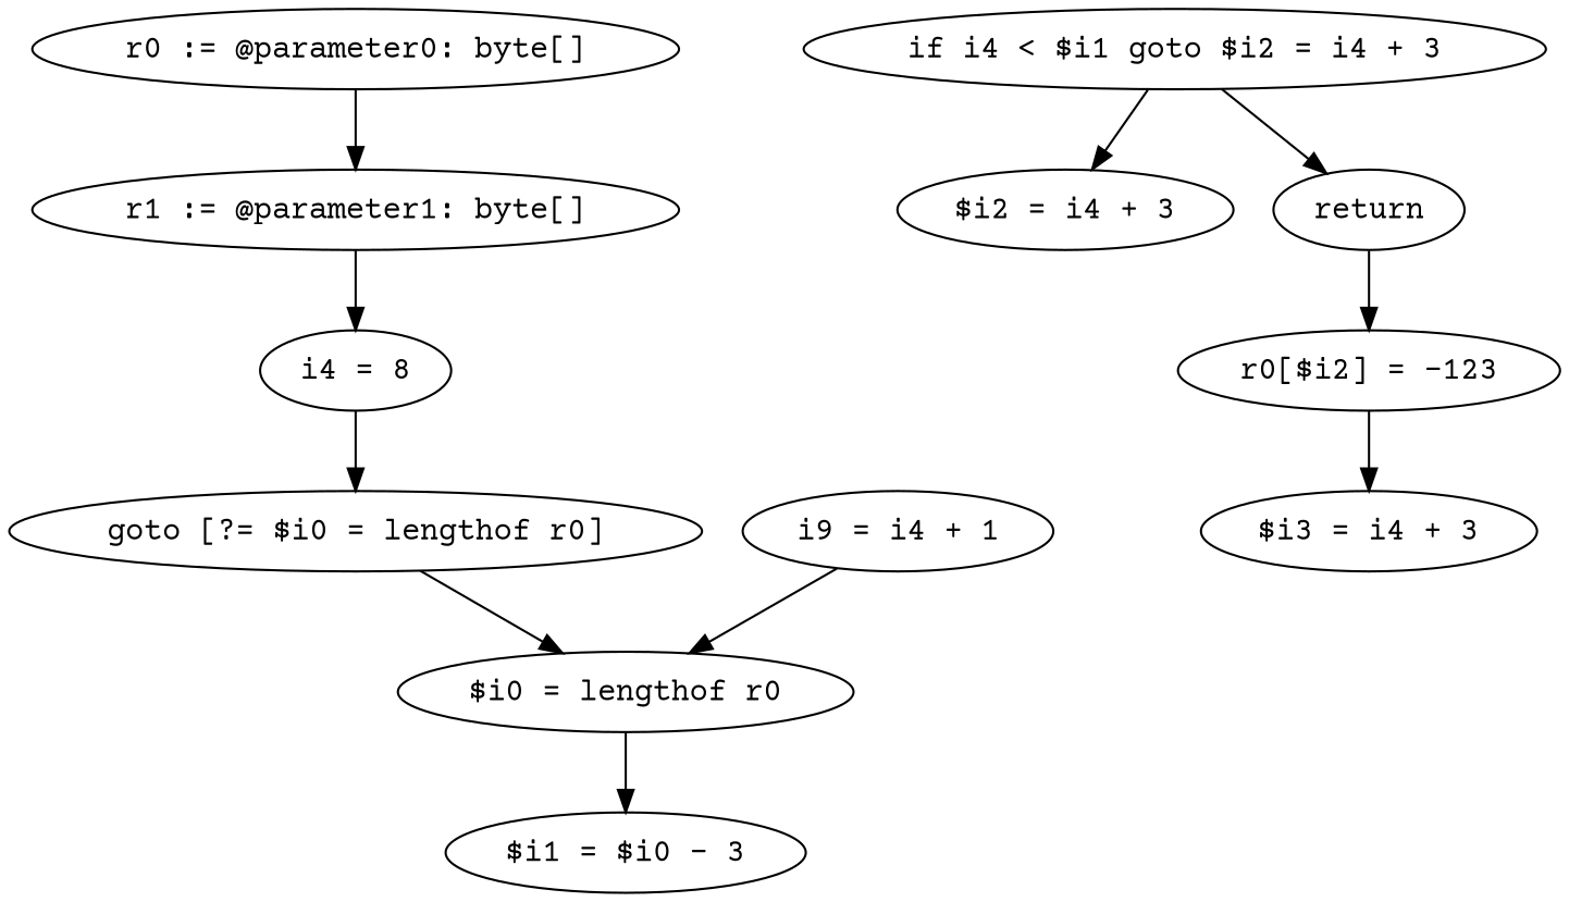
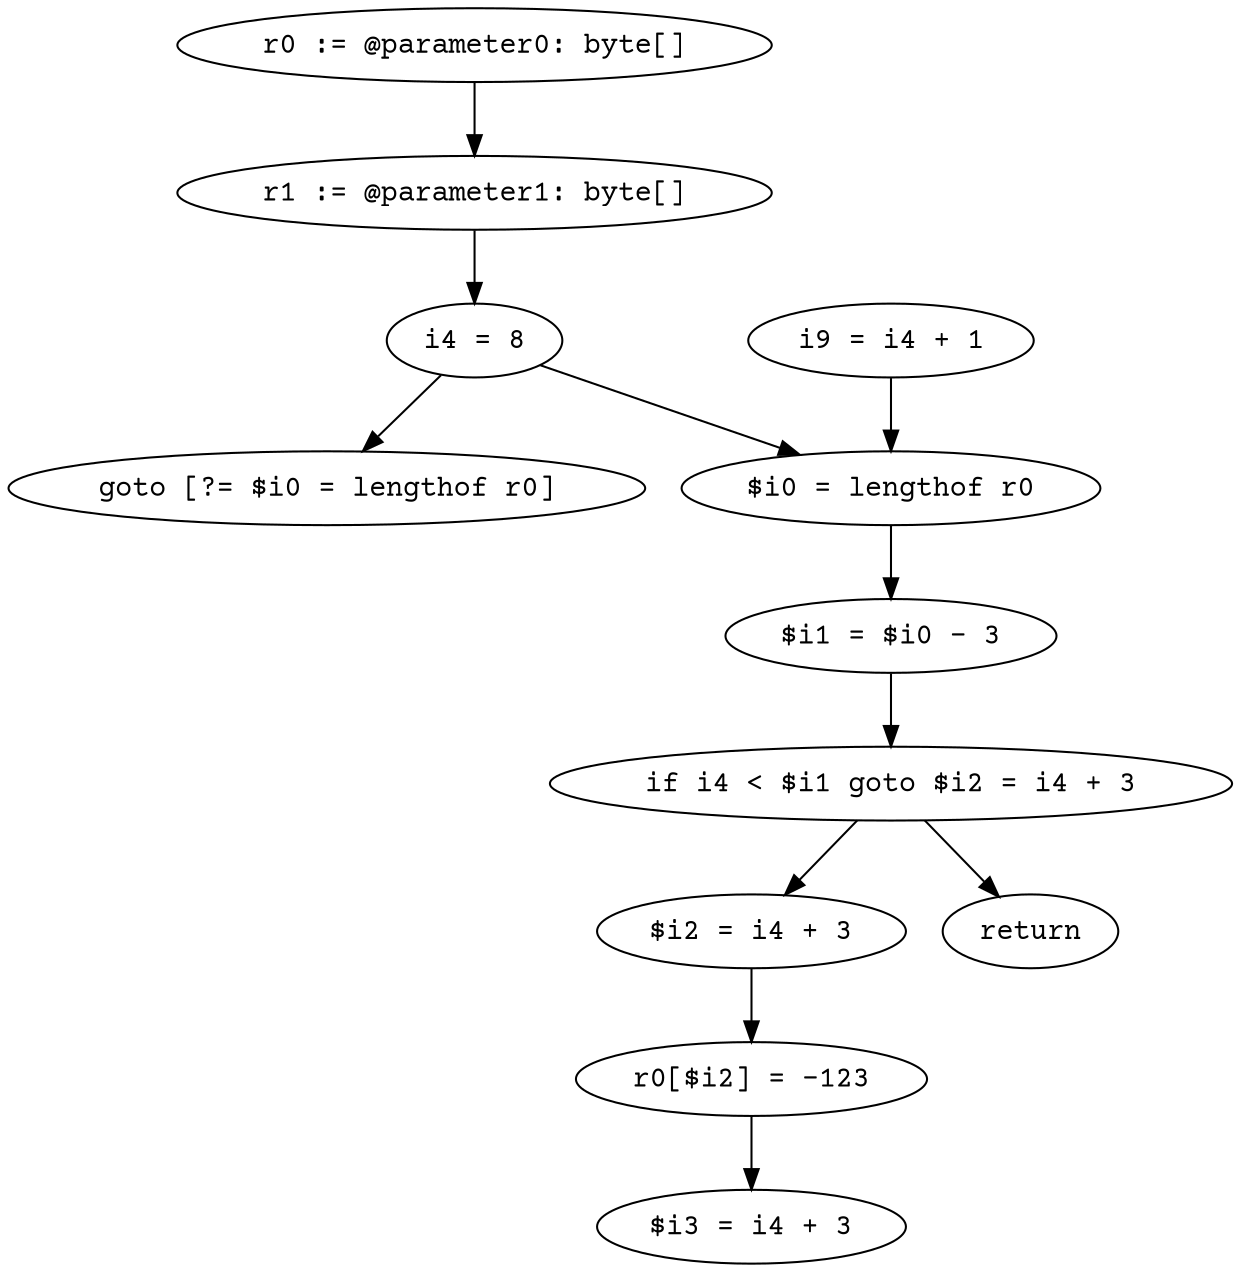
  digraph {
    fontname="Courier Prime"
    node [fontname="Courier Prime"]
    edge [fontname="Courier Prime"]
    "r0 := @parameter0: byte[]"
    "r1 := @parameter1: byte[]"
    n3 [label="i4 = 8"]
    "goto [?= $i0 = lengthof r0]"
    "$i0 = lengthof r0"
    "$i1 = $i0 - 3"
    "$i2 = i4 + 3"
    "r0[$i2] = -123"
    "$i3 = i4 + 3"
    n10 [label="i9 = i4 + 1"]
    "if i4 < $i1 goto $i2 = i4 + 3"
    return
    "r0 := @parameter0: byte[]" -> "r1 := @parameter1: byte[]"
    "r1 := @parameter1: byte[]" -> n3
    n3 -> "goto [?= $i0 = lengthof r0]"
-   "goto [?= $i0 = lengthof r0]" -> "$i0 = lengthof r0"
+   n3 -> "$i0 = lengthof r0"
    "$i0 = lengthof r0" -> "$i1 = $i0 - 3"
-   return -> "r0[$i2] = -123"
+   "$i1 = $i0 - 3" -> "if i4 < $i1 goto $i2 = i4 + 3"
+   "$i2 = i4 + 3" -> "r0[$i2] = -123"
    "r0[$i2] = -123" -> "$i3 = i4 + 3"
    n10 -> "$i0 = lengthof r0"
    "if i4 < $i1 goto $i2 = i4 + 3" -> "$i2 = i4 + 3"
    "if i4 < $i1 goto $i2 = i4 + 3" -> return
  }
